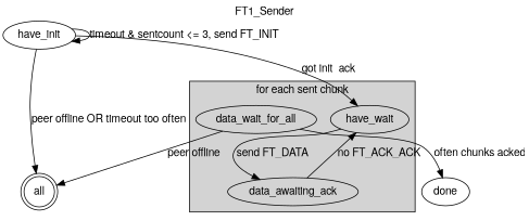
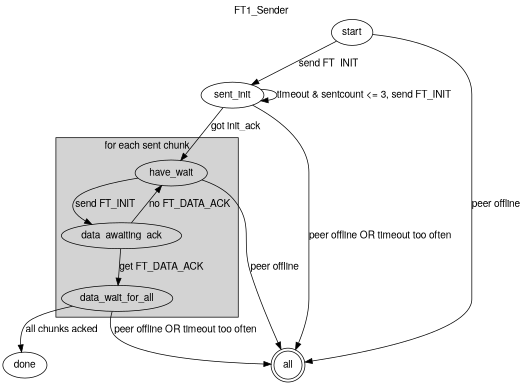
  digraph {
    fontname="Helvetica,Arial,sans-serif"
    label=FT1_Sender
    labelloc=t
    node [fontname="Helvetica,Arial,sans-serif"]
    edge [fontname="Helvetica,Arial,sans-serif"]
    n1 [label=have_wait]
    data_awaiting_ack
    data_wait_for_all
    n4 [label=all shape=doublecircle]
    done [shape=ellipse]
-   sent_init [label=have_init]
+   start
+   sent_init
    subgraph cluster_1 {
      label="for each sent chunk"
      style=filled
      n1
      data_awaiting_ack
      data_wait_for_all
    }
-   n1 -> data_awaiting_ack [label="send FT_DATA"]
-   data_awaiting_ack -> n1 [label="no FT_ACK_ACK"]
-   data_wait_for_all -> n4 [label="peer offline"]
-   data_wait_for_all -> done [label="often chunks acked"]
+   n1 -> data_awaiting_ack [label="send FT_INIT"]
+   n1 -> n4 [label="peer offline"]
+   data_awaiting_ack -> n1 [label="no FT_DATA_ACK"]
+   data_awaiting_ack -> data_wait_for_all [label="get FT_DATA_ACK"]
+   data_wait_for_all -> n4 [label="peer offline OR timeout too often"]
+   data_wait_for_all -> done [label="all chunks acked"]
+   start -> n4 [label="peer offline"]
+   start -> sent_init [label="send FT_INIT"]
    sent_init -> n1 [label="got init_ack"]
    sent_init -> n4 [label="peer offline OR timeout too often"]
    sent_init -> sent_init [label="timeout & sentcount <= 3, send FT_INIT"]
  }
